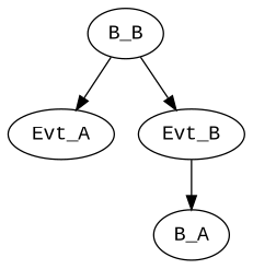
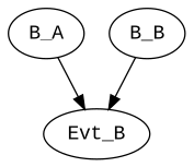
  digraph {
    fontname="Liberation Mono"
    node [cpu=0 fontname="Liberation Mono" qlo=1 type=tmsg]
    edge [fontname="Liberation Mono" type=defdst]
-   Evt_A [bpid=8 evtno=205 fid=0 gid=5 par="0x123" sid=2 toffs=0]
    B_A [tperiod=1000000000 type=block]
    Evt_B [bpid=8 evtno=205 fid=0 gid=5 par="0x123" sid=2 toffs=0]
    B_B [tperiod=1000000000 type=block]
    subgraph sub_1 {
-     Evt_A
      B_A
      Evt_B
      B_B
    }
-   Evt_B -> B_A
-   B_B -> Evt_A
+   B_A -> Evt_B
    B_B -> Evt_B
  }
